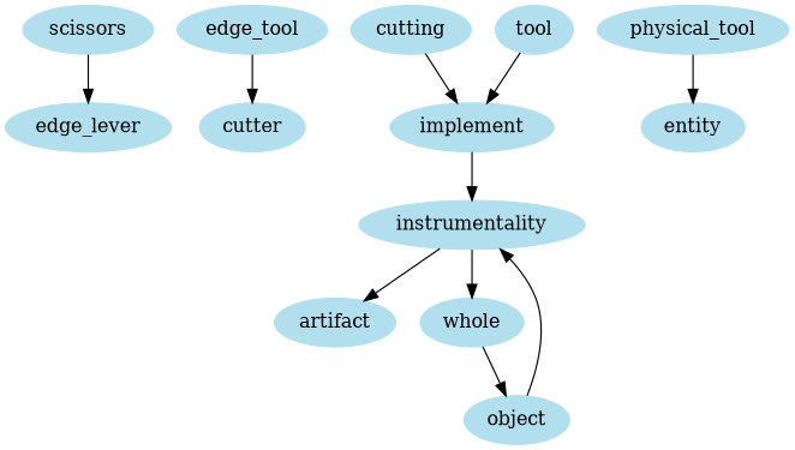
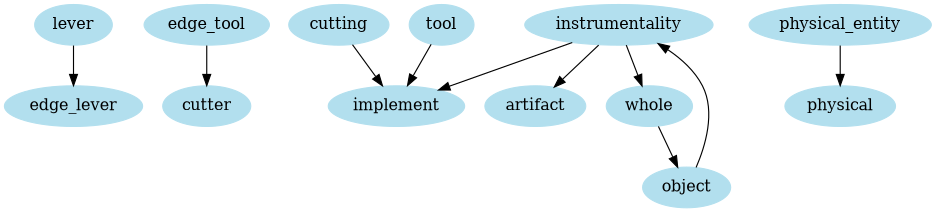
  digraph {
    node [color=lightblue2 style=filled]
    n1 [label=edge_lever]
-   scissors
+   scissors [label=lever]
    edge_tool
    cutter
    n5 [label=cutting]
    implement
    instrumentality
    artifact
    whole
    object
-   physical_entity [label=physical_tool]
-   entity
+   physical_entity
+   entity [label=physical]
    tool
    scissors -> n1
    edge_tool -> cutter
    n5 -> implement
-   implement -> instrumentality
+   instrumentality -> implement
    instrumentality -> artifact
    instrumentality -> whole
    whole -> object
    object -> instrumentality
    physical_entity -> entity
    tool -> implement
  }
